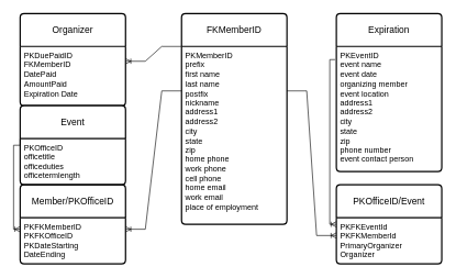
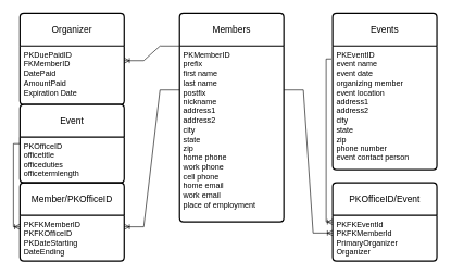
  <mxCell id="0" />
  <mxCell id="1" parent="0" />
  <mxCell id="2" value="Organizer" style="swimlane;childLayout=stackLayout;horizontal=1;startSize=50;horizontalStack=0;rounded=1;fontSize=14;fontStyle=0;strokeWidth=2;resizeParent=0;resizeLast=1;shadow=0;dashed=0;align=center;arcSize=4;whiteSpace=wrap;html=1;" vertex="1" parent="1"><mxGeometry x="30" y="20" width="160" height="140" as="geometry" /></mxCell>
  <mxCell id="3" value="PKDuePaidID&lt;br&gt;FKMemberID&lt;br&gt;DatePaid&lt;br&gt;AmountPaid&lt;br&gt;Expiration Date" style="align=left;strokeColor=none;fillColor=none;spacingLeft=4;fontSize=12;verticalAlign=top;resizable=0;rotatable=0;part=1;html=1;" vertex="1" parent="2"><mxGeometry y="50" width="160" height="90" as="geometry" /></mxCell>
- <mxCell id="4" value="FKMemberID" style="swimlane;childLayout=stackLayout;horizontal=1;startSize=50;horizontalStack=0;rounded=1;fontSize=14;fontStyle=0;strokeWidth=2;resizeParent=0;resizeLast=1;shadow=0;dashed=0;align=center;arcSize=4;whiteSpace=wrap;html=1;" vertex="1" parent="1"><mxGeometry x="275" y="20" width="160" height="320" as="geometry" /></mxCell>
+ <mxCell id="4" value="Members" style="swimlane;childLayout=stackLayout;horizontal=1;startSize=50;horizontalStack=0;rounded=1;fontSize=14;fontStyle=0;strokeWidth=2;resizeParent=0;resizeLast=1;shadow=0;dashed=0;align=center;arcSize=4;whiteSpace=wrap;html=1;" vertex="1" parent="1"><mxGeometry x="275" y="20" width="160" height="320" as="geometry" /></mxCell>
  <mxCell id="5" value="PKMemberID&lt;br&gt;prefix&lt;br&gt;first name&lt;br&gt;last name&lt;br&gt;postfix&lt;br&gt;nickname&lt;br&gt;address1&lt;br&gt;address2&lt;br&gt;city&lt;br&gt;state&lt;br&gt;zip&lt;br&gt;home phone&lt;br&gt;work phone&lt;br&gt;cell phone&lt;br&gt;home email&lt;br&gt;work email&lt;br&gt;place of employment" style="align=left;strokeColor=none;fillColor=none;spacingLeft=4;fontSize=12;verticalAlign=top;resizable=0;rotatable=0;part=1;html=1;" vertex="1" parent="4"><mxGeometry y="50" width="160" height="270" as="geometry" /></mxCell>
- <mxCell id="6" value="Expiration" style="swimlane;childLayout=stackLayout;horizontal=1;startSize=50;horizontalStack=0;rounded=1;fontSize=14;fontStyle=0;strokeWidth=2;resizeParent=0;resizeLast=1;shadow=0;dashed=0;align=center;arcSize=4;whiteSpace=wrap;html=1;" vertex="1" parent="1"><mxGeometry x="510" y="20" width="160" height="240" as="geometry" /></mxCell>
+ <mxCell id="6" value="Events" style="swimlane;childLayout=stackLayout;horizontal=1;startSize=50;horizontalStack=0;rounded=1;fontSize=14;fontStyle=0;strokeWidth=2;resizeParent=0;resizeLast=1;shadow=0;dashed=0;align=center;arcSize=4;whiteSpace=wrap;html=1;" vertex="1" parent="1"><mxGeometry x="510" y="20" width="160" height="240" as="geometry" /></mxCell>
  <mxCell id="7" value="PKEventID&lt;br&gt;event name&lt;br&gt;event date&lt;br&gt;organizing member&lt;br&gt;event location&lt;br&gt;address1&lt;br&gt;address2&lt;br&gt;city&lt;br&gt;state&lt;br&gt;zip&lt;br&gt;phone number&lt;br&gt;event contact person" style="align=left;strokeColor=none;fillColor=none;spacingLeft=4;fontSize=12;verticalAlign=top;resizable=0;rotatable=0;part=1;html=1;" vertex="1" parent="6"><mxGeometry y="50" width="160" height="190" as="geometry" /></mxCell>
  <mxCell id="8" value="PKOfficeID/Event" style="swimlane;childLayout=stackLayout;horizontal=1;startSize=50;horizontalStack=0;rounded=1;fontSize=14;fontStyle=0;strokeWidth=2;resizeParent=0;resizeLast=1;shadow=0;dashed=0;align=center;arcSize=4;whiteSpace=wrap;html=1;" vertex="1" parent="1"><mxGeometry x="510" y="280" width="160" height="120" as="geometry" /></mxCell>
  <mxCell id="9" value="PKFKEventId&lt;br&gt;PKFKMemberId&lt;br&gt;PrimaryOrganizer&lt;br&gt;Organizer" style="align=left;strokeColor=none;fillColor=none;spacingLeft=4;fontSize=12;verticalAlign=top;resizable=0;rotatable=0;part=1;html=1;" vertex="1" parent="8"><mxGeometry y="50" width="160" height="70" as="geometry" /></mxCell>
  <mxCell id="10" value="Member/PKOfficeID" style="swimlane;childLayout=stackLayout;horizontal=1;startSize=50;horizontalStack=0;rounded=1;fontSize=14;fontStyle=0;strokeWidth=2;resizeParent=0;resizeLast=1;shadow=0;dashed=0;align=center;arcSize=4;whiteSpace=wrap;html=1;" vertex="1" parent="1"><mxGeometry x="30" y="280" width="160" height="120" as="geometry" /></mxCell>
  <mxCell id="11" value="PKFKMemberID&lt;br&gt;PKFKOfficeID&lt;br&gt;PKDateStarting&lt;br&gt;DateEnding" style="align=left;strokeColor=none;fillColor=none;spacingLeft=4;fontSize=12;verticalAlign=top;resizable=0;rotatable=0;part=1;html=1;" vertex="1" parent="10"><mxGeometry y="50" width="160" height="70" as="geometry" /></mxCell>
  <mxCell id="12" value="Event" style="swimlane;childLayout=stackLayout;horizontal=1;startSize=50;horizontalStack=0;rounded=1;fontSize=14;fontStyle=0;strokeWidth=2;resizeParent=0;resizeLast=1;shadow=0;dashed=0;align=center;arcSize=4;whiteSpace=wrap;html=1;" vertex="1" parent="1"><mxGeometry x="30" y="160" width="160" height="120" as="geometry" /></mxCell>
  <mxCell id="13" value="PKOfficeID&lt;br&gt;officetitle&lt;br&gt;officeduties&lt;br&gt;officetermlength" style="align=left;strokeColor=none;fillColor=none;spacingLeft=4;fontSize=12;verticalAlign=top;resizable=0;rotatable=0;part=1;html=1;" vertex="1" parent="12"><mxGeometry y="50" width="160" height="70" as="geometry" /></mxCell>
  <mxCell id="14" value="" style="edgeStyle=entityRelationEdgeStyle;fontSize=12;html=1;endArrow=ERoneToMany;rounded=0;exitX=1;exitY=0.25;exitDx=0;exitDy=0;entryX=0;entryY=0.386;entryDx=0;entryDy=0;entryPerimeter=0;" edge="1" parent="1" source="5" target="9"><mxGeometry width="100" height="100" relative="1" as="geometry"><mxPoint x="130" y="280" as="sourcePoint" /><mxPoint x="230" y="180" as="targetPoint" /></mxGeometry></mxCell>
  <mxCell id="15" value="" style="fontSize=12;html=1;endArrow=ERoneToMany;rounded=0;entryX=0;entryY=0.5;entryDx=0;entryDy=0;exitX=-0.012;exitY=0.105;exitDx=0;exitDy=0;exitPerimeter=0;edgeStyle=orthogonalEdgeStyle;" edge="1" parent="1" source="7" target="8"><mxGeometry width="100" height="100" relative="1" as="geometry"><mxPoint x="380" y="120" as="sourcePoint" /><mxPoint x="480" y="20" as="targetPoint" /><Array as="points"><mxPoint x="500" y="90" /><mxPoint x="500" y="340" /></Array></mxGeometry></mxCell>
  <mxCell id="16" value="" style="edgeStyle=entityRelationEdgeStyle;fontSize=12;html=1;endArrow=ERoneToMany;rounded=0;exitX=0;exitY=0;exitDx=0;exitDy=0;entryX=1;entryY=0.25;entryDx=0;entryDy=0;" edge="1" parent="1" source="5" target="3"><mxGeometry width="100" height="100" relative="1" as="geometry"><mxPoint x="240" y="540" as="sourcePoint" /><mxPoint x="340" y="440" as="targetPoint" /></mxGeometry></mxCell>
  <mxCell id="17" value="" style="edgeStyle=entityRelationEdgeStyle;fontSize=12;html=1;endArrow=ERoneToMany;rounded=0;entryX=1;entryY=0.25;entryDx=0;entryDy=0;exitX=0;exitY=0.25;exitDx=0;exitDy=0;" edge="1" parent="1" source="5" target="11"><mxGeometry width="100" height="100" relative="1" as="geometry"><mxPoint x="130" y="500" as="sourcePoint" /><mxPoint x="230" y="400" as="targetPoint" /></mxGeometry></mxCell>
  <mxCell id="18" value="" style="edgeStyle=orthogonalEdgeStyle;fontSize=12;html=1;endArrow=ERoneToMany;rounded=0;exitX=0;exitY=0;exitDx=0;exitDy=0;entryX=0;entryY=0.25;entryDx=0;entryDy=0;" edge="1" parent="1" source="13" target="11"><mxGeometry width="100" height="100" relative="1" as="geometry"><mxPoint x="150" y="580" as="sourcePoint" /><mxPoint x="250" y="480" as="targetPoint" /><Array as="points"><mxPoint x="30" y="220" /><mxPoint x="20" y="220" /><mxPoint x="20" y="348" /></Array></mxGeometry></mxCell>
